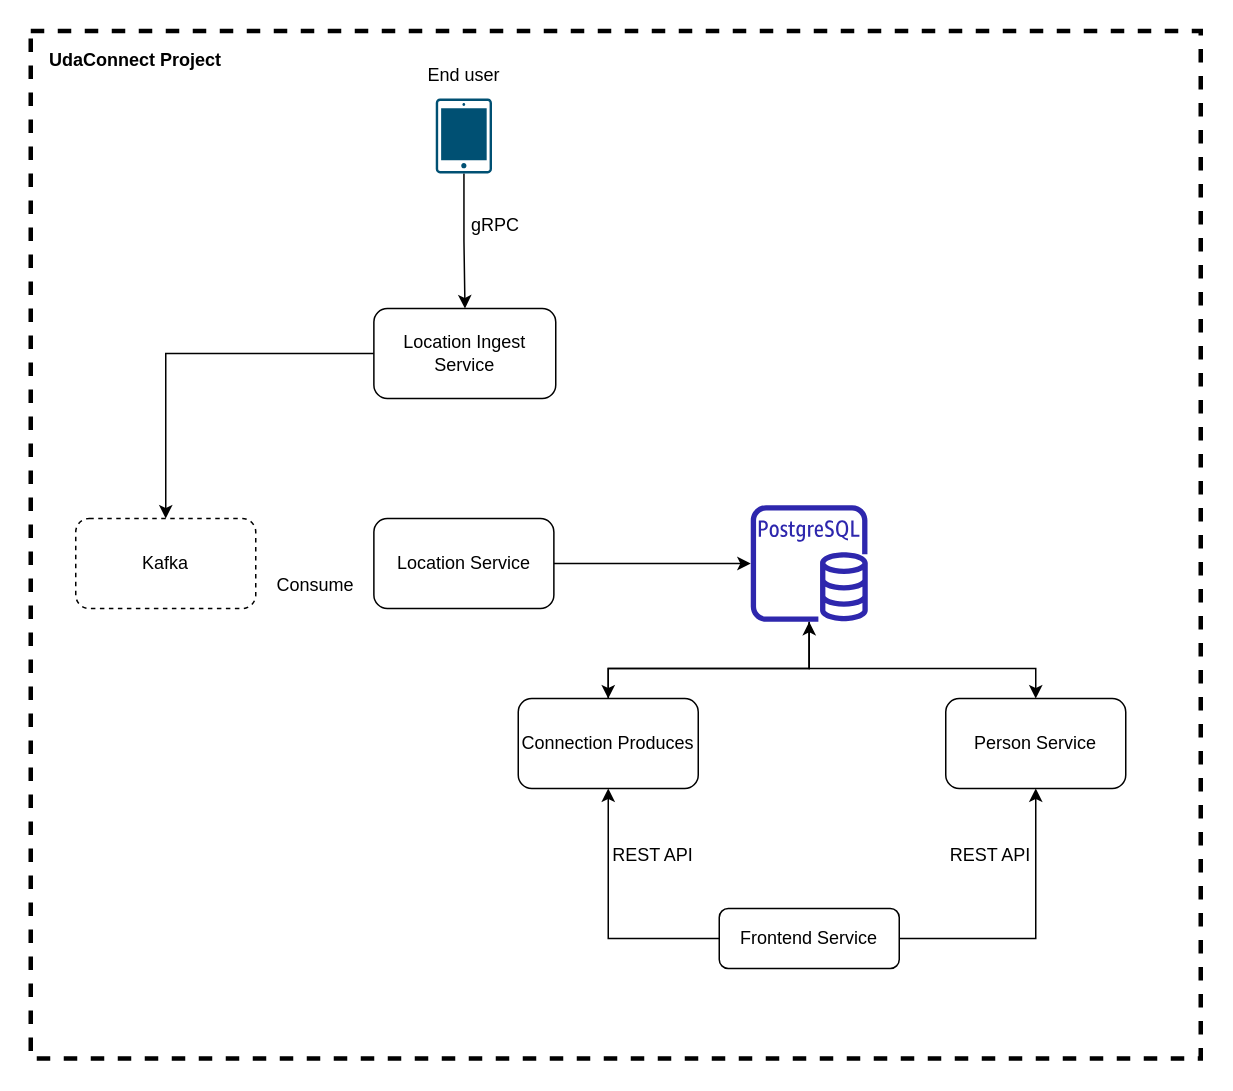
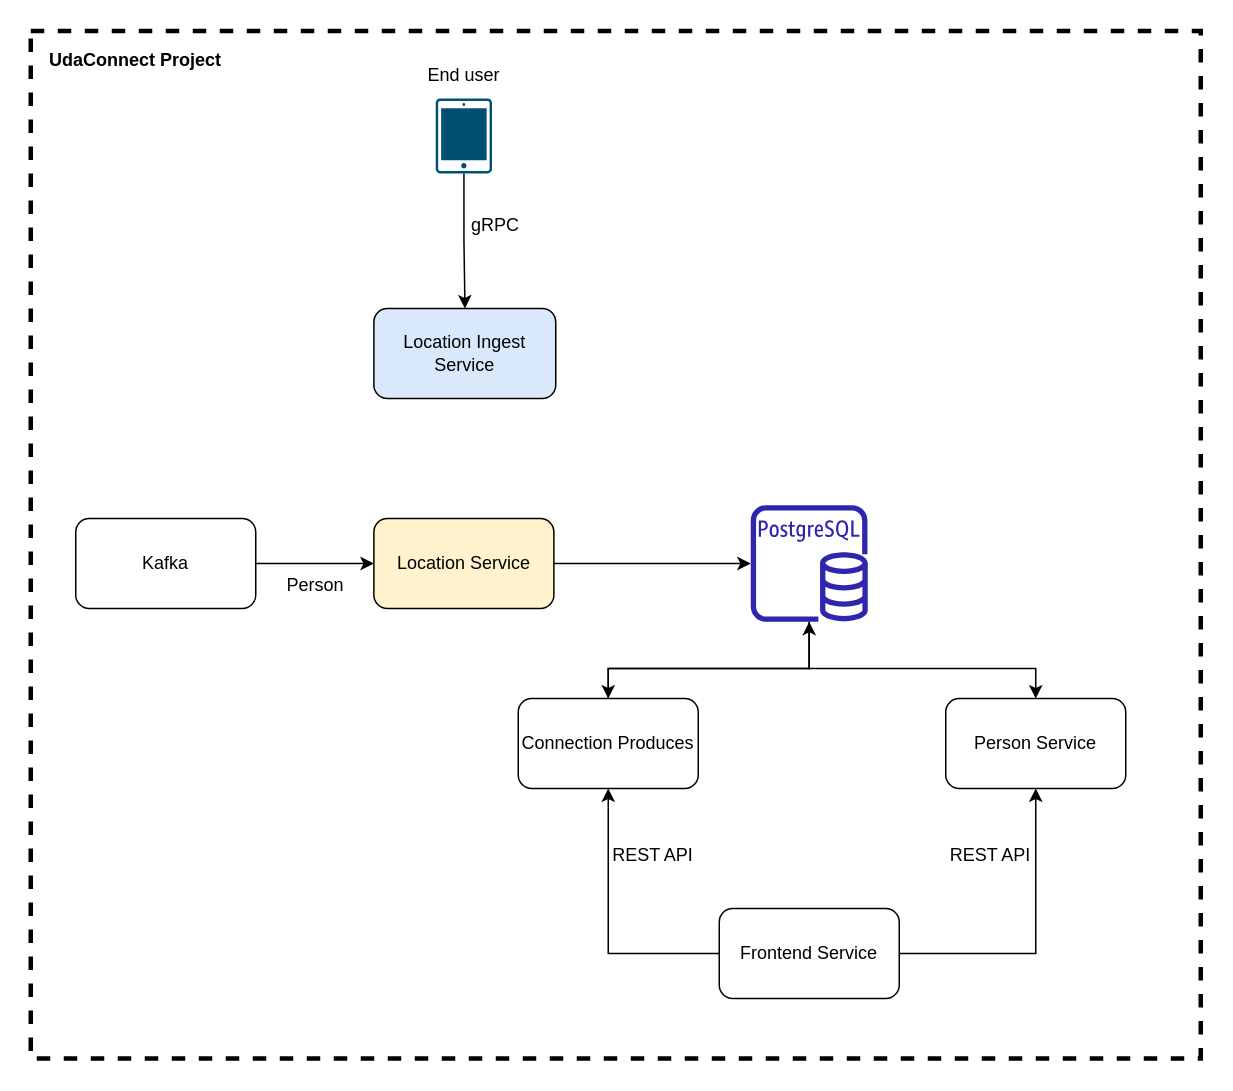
  <mxCell id="0" />
  <mxCell id="1" parent="0" />
  <mxCell id="2" style="edgeStyle=orthogonalEdgeStyle;rounded=0;orthogonalLoop=1;jettySize=auto;html=1;" edge="1" parent="1" source="3" target="5"><mxGeometry relative="1" as="geometry" /></mxCell>
  <mxCell id="3" value="" style="sketch=0;points=[[0.015,0.015,0],[0.985,0.015,0],[0.985,0.985,0],[0.015,0.985,0],[0.25,0,0],[0.5,0,0],[0.75,0,0],[1,0.25,0],[1,0.5,0],[1,0.75,0],[0.75,1,0],[0.5,1,0],[0.25,1,0],[0,0.75,0],[0,0.5,0],[0,0.25,0]];verticalLabelPosition=bottom;html=1;verticalAlign=top;aspect=fixed;align=center;pointerEvents=1;shape=mxgraph.cisco19.handheld;fillColor=#005073;strokeColor=none;" vertex="1" parent="1"><mxGeometry x="290" y="65" width="37.5" height="50" as="geometry" /></mxCell>
- <mxCell id="4" style="edgeStyle=orthogonalEdgeStyle;rounded=0;orthogonalLoop=1;jettySize=auto;html=1;" edge="1" parent="1" source="5" target="7"><mxGeometry relative="1" as="geometry" /></mxCell>
- <mxCell id="5" value="Location Ingest Service" style="rounded=1;whiteSpace=wrap;html=1;" vertex="1" parent="1"><mxGeometry x="248.75" y="205" width="121.25" height="60" as="geometry" /></mxCell>
- <mxCell id="7" value="Kafka" style="rounded=1;whiteSpace=wrap;html=1;dashed=1;" vertex="1" parent="1"><mxGeometry x="50" y="345" width="120" height="60" as="geometry" /></mxCell>
+ <mxCell id="5" value="Location Ingest Service" style="rounded=1;whiteSpace=wrap;html=1;fillColor=#dae8fc;" vertex="1" parent="1"><mxGeometry x="248.75" y="205" width="121.25" height="60" as="geometry" /></mxCell>
+ <mxCell id="6" style="edgeStyle=orthogonalEdgeStyle;rounded=0;orthogonalLoop=1;jettySize=auto;html=1;entryX=0;entryY=0.5;entryDx=0;entryDy=0;" edge="1" parent="1" source="7" target="9"><mxGeometry relative="1" as="geometry" /></mxCell>
+ <mxCell id="7" value="Kafka" style="rounded=1;whiteSpace=wrap;html=1;" vertex="1" parent="1"><mxGeometry x="50" y="345" width="120" height="60" as="geometry" /></mxCell>
  <mxCell id="8" style="edgeStyle=orthogonalEdgeStyle;rounded=0;orthogonalLoop=1;jettySize=auto;html=1;" edge="1" parent="1" source="9" target="12"><mxGeometry relative="1" as="geometry" /></mxCell>
- <mxCell id="9" value="Location Service" style="rounded=1;whiteSpace=wrap;html=1;" vertex="1" parent="1"><mxGeometry x="248.75" y="345" width="120" height="60" as="geometry" /></mxCell>
+ <mxCell id="9" value="Location Service" style="rounded=1;whiteSpace=wrap;html=1;fillColor=#fff2cc;" vertex="1" parent="1"><mxGeometry x="248.75" y="345" width="120" height="60" as="geometry" /></mxCell>
  <mxCell id="10" style="edgeStyle=orthogonalEdgeStyle;rounded=0;orthogonalLoop=1;jettySize=auto;html=1;" edge="1" parent="1" source="12" target="15"><mxGeometry relative="1" as="geometry"><Array as="points"><mxPoint x="539" y="445" /><mxPoint x="690" y="445" /></Array></mxGeometry></mxCell>
  <mxCell id="11" style="edgeStyle=orthogonalEdgeStyle;rounded=0;orthogonalLoop=1;jettySize=auto;html=1;" edge="1" parent="1" source="12" target="14"><mxGeometry relative="1" as="geometry"><Array as="points"><mxPoint x="539" y="445" /><mxPoint x="405" y="445" /></Array></mxGeometry></mxCell>
  <mxCell id="12" value="" style="sketch=0;outlineConnect=0;fontColor=#232F3E;gradientColor=none;fillColor=#2E27AD;strokeColor=none;dashed=0;verticalLabelPosition=bottom;verticalAlign=top;align=center;html=1;fontSize=12;fontStyle=0;aspect=fixed;pointerEvents=1;shape=mxgraph.aws4.rds_postgresql_instance;" vertex="1" parent="1"><mxGeometry x="500" y="336" width="78" height="78" as="geometry" /></mxCell>
  <mxCell id="13" style="edgeStyle=orthogonalEdgeStyle;rounded=0;orthogonalLoop=1;jettySize=auto;html=1;" edge="1" parent="1" source="14" target="12"><mxGeometry relative="1" as="geometry"><Array as="points"><mxPoint x="405" y="445" /><mxPoint x="539" y="445" /></Array></mxGeometry></mxCell>
  <mxCell id="14" value="Connection Produces" style="rounded=1;whiteSpace=wrap;html=1;" vertex="1" parent="1"><mxGeometry x="345" y="465" width="120" height="60" as="geometry" /></mxCell>
  <mxCell id="15" value="Person Service" style="rounded=1;whiteSpace=wrap;html=1;" vertex="1" parent="1"><mxGeometry x="630" y="465" width="120" height="60" as="geometry" /></mxCell>
  <mxCell id="16" style="edgeStyle=orthogonalEdgeStyle;rounded=0;orthogonalLoop=1;jettySize=auto;html=1;entryX=0.5;entryY=1;entryDx=0;entryDy=0;" edge="1" parent="1" source="18" target="14"><mxGeometry relative="1" as="geometry" /></mxCell>
  <mxCell id="17" style="edgeStyle=orthogonalEdgeStyle;rounded=0;orthogonalLoop=1;jettySize=auto;html=1;entryX=0.5;entryY=1;entryDx=0;entryDy=0;" edge="1" parent="1" source="18" target="15"><mxGeometry relative="1" as="geometry" /></mxCell>
- <mxCell id="18" value="Frontend Service" style="rounded=1;whiteSpace=wrap;html=1;" vertex="1" parent="1"><mxGeometry x="479" y="605" width="120" height="40" as="geometry" /></mxCell>
+ <mxCell id="18" value="Frontend Service" style="rounded=1;whiteSpace=wrap;html=1;" vertex="1" parent="1"><mxGeometry x="479" y="605" width="120" height="60" as="geometry" /></mxCell>
  <mxCell id="19" value="End user" style="text;html=1;strokeColor=none;fillColor=none;align=center;verticalAlign=middle;whiteSpace=wrap;rounded=0;" vertex="1" parent="1"><mxGeometry x="278.75" y="35" width="60" height="30" as="geometry" /></mxCell>
  <mxCell id="20" value="gRPC" style="text;html=1;strokeColor=none;fillColor=none;align=center;verticalAlign=middle;whiteSpace=wrap;rounded=0;" vertex="1" parent="1"><mxGeometry x="300" y="135" width="60" height="30" as="geometry" /></mxCell>
- <mxCell id="21" value="Consume" style="text;html=1;strokeColor=none;fillColor=none;align=center;verticalAlign=middle;whiteSpace=wrap;rounded=0;" vertex="1" parent="1"><mxGeometry x="180" y="375" width="60" height="30" as="geometry" /></mxCell>
+ <mxCell id="21" value="Person" style="text;html=1;strokeColor=none;fillColor=none;align=center;verticalAlign=middle;whiteSpace=wrap;rounded=0;" vertex="1" parent="1"><mxGeometry x="180" y="375" width="60" height="30" as="geometry" /></mxCell>
  <mxCell id="22" value="REST API" style="text;html=1;strokeColor=none;fillColor=none;align=center;verticalAlign=middle;whiteSpace=wrap;rounded=0;" vertex="1" parent="1"><mxGeometry x="405" y="555" width="60" height="30" as="geometry" /></mxCell>
  <mxCell id="23" value="REST API" style="text;html=1;strokeColor=none;fillColor=none;align=center;verticalAlign=middle;whiteSpace=wrap;rounded=0;" vertex="1" parent="1"><mxGeometry x="630" y="555" width="60" height="30" as="geometry" /></mxCell>
  <mxCell id="24" value="" style="rounded=0;whiteSpace=wrap;html=1;fillColor=none;dashed=1;fontSize=13;strokeWidth=3;" vertex="1" parent="1"><mxGeometry x="20" y="20" width="780" height="685" as="geometry" /></mxCell>
  <mxCell id="25" value="UdaConnect Project" style="text;html=1;strokeColor=none;fillColor=none;align=center;verticalAlign=middle;whiteSpace=wrap;rounded=0;dashed=1;fontStyle=1" vertex="1" parent="1"><mxGeometry x="30" y="25" width="120" height="30" as="geometry" /></mxCell>
